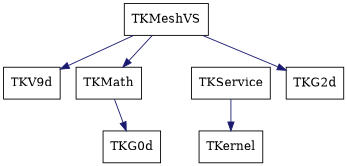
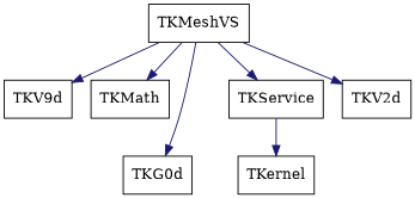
  digraph {
    aspect=1
    node [shape=box]
    edge [color=midnightblue style=solid]
    n1 [label=TKV9d]
    TKMeshVS
    TKMath
    TKService
    n5 [label=TKG0d]
-   TKG2d
+   TKG2d [label=TKV2d]
    TKernel
    TKMeshVS -> n1
    TKMeshVS -> TKMath
-   TKMath -> n5
+   TKMeshVS -> TKService
+   TKMeshVS -> n5
    TKMeshVS -> TKG2d
    TKService -> TKernel
  }
